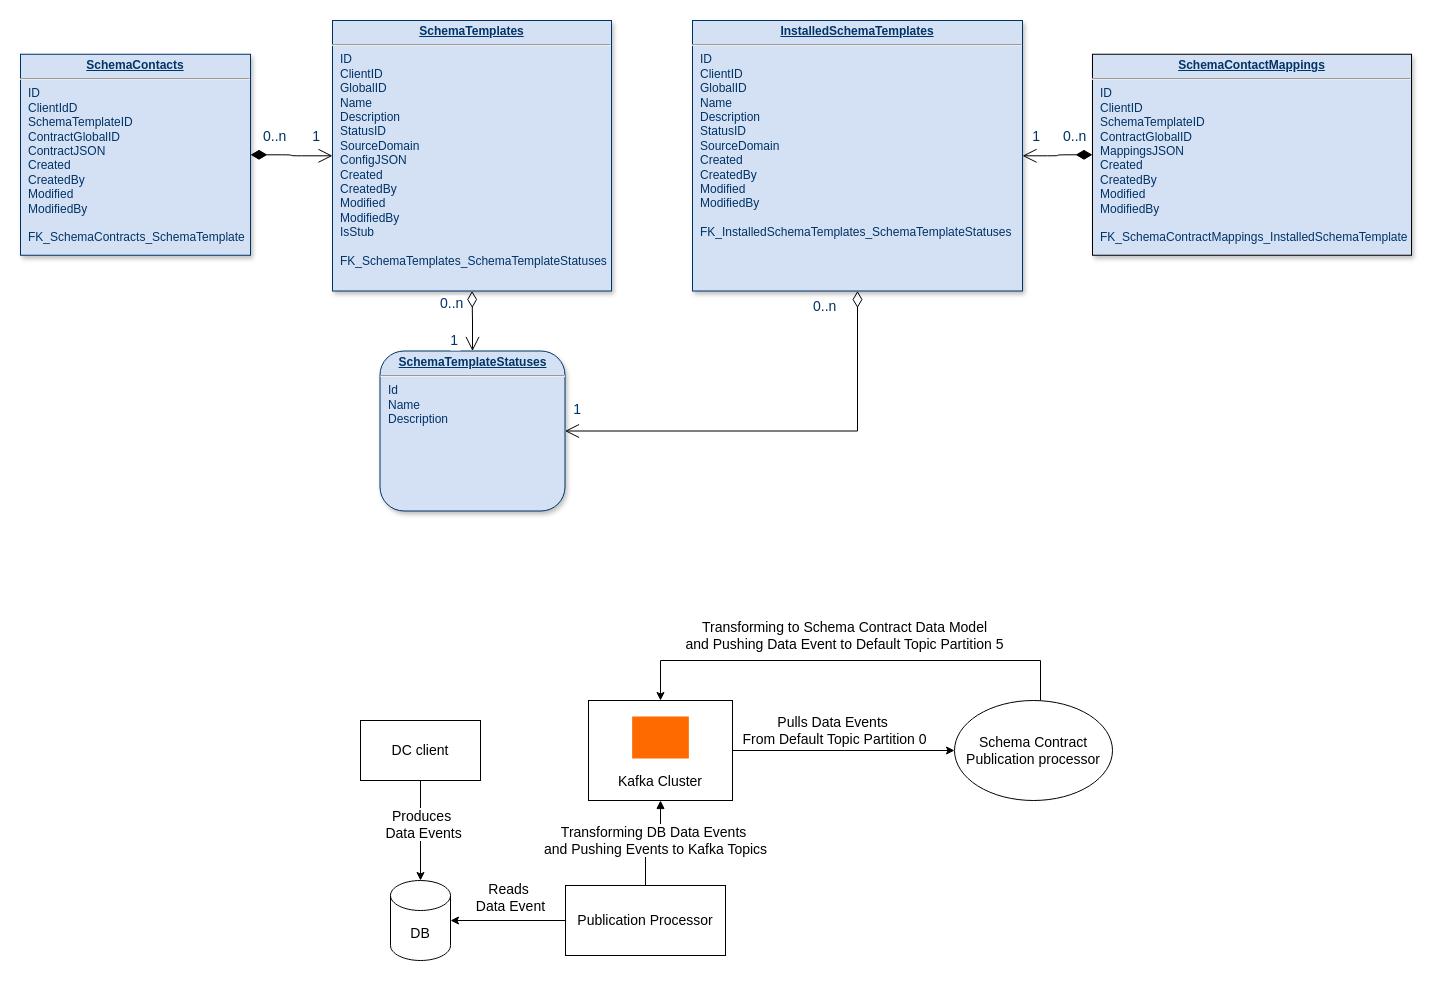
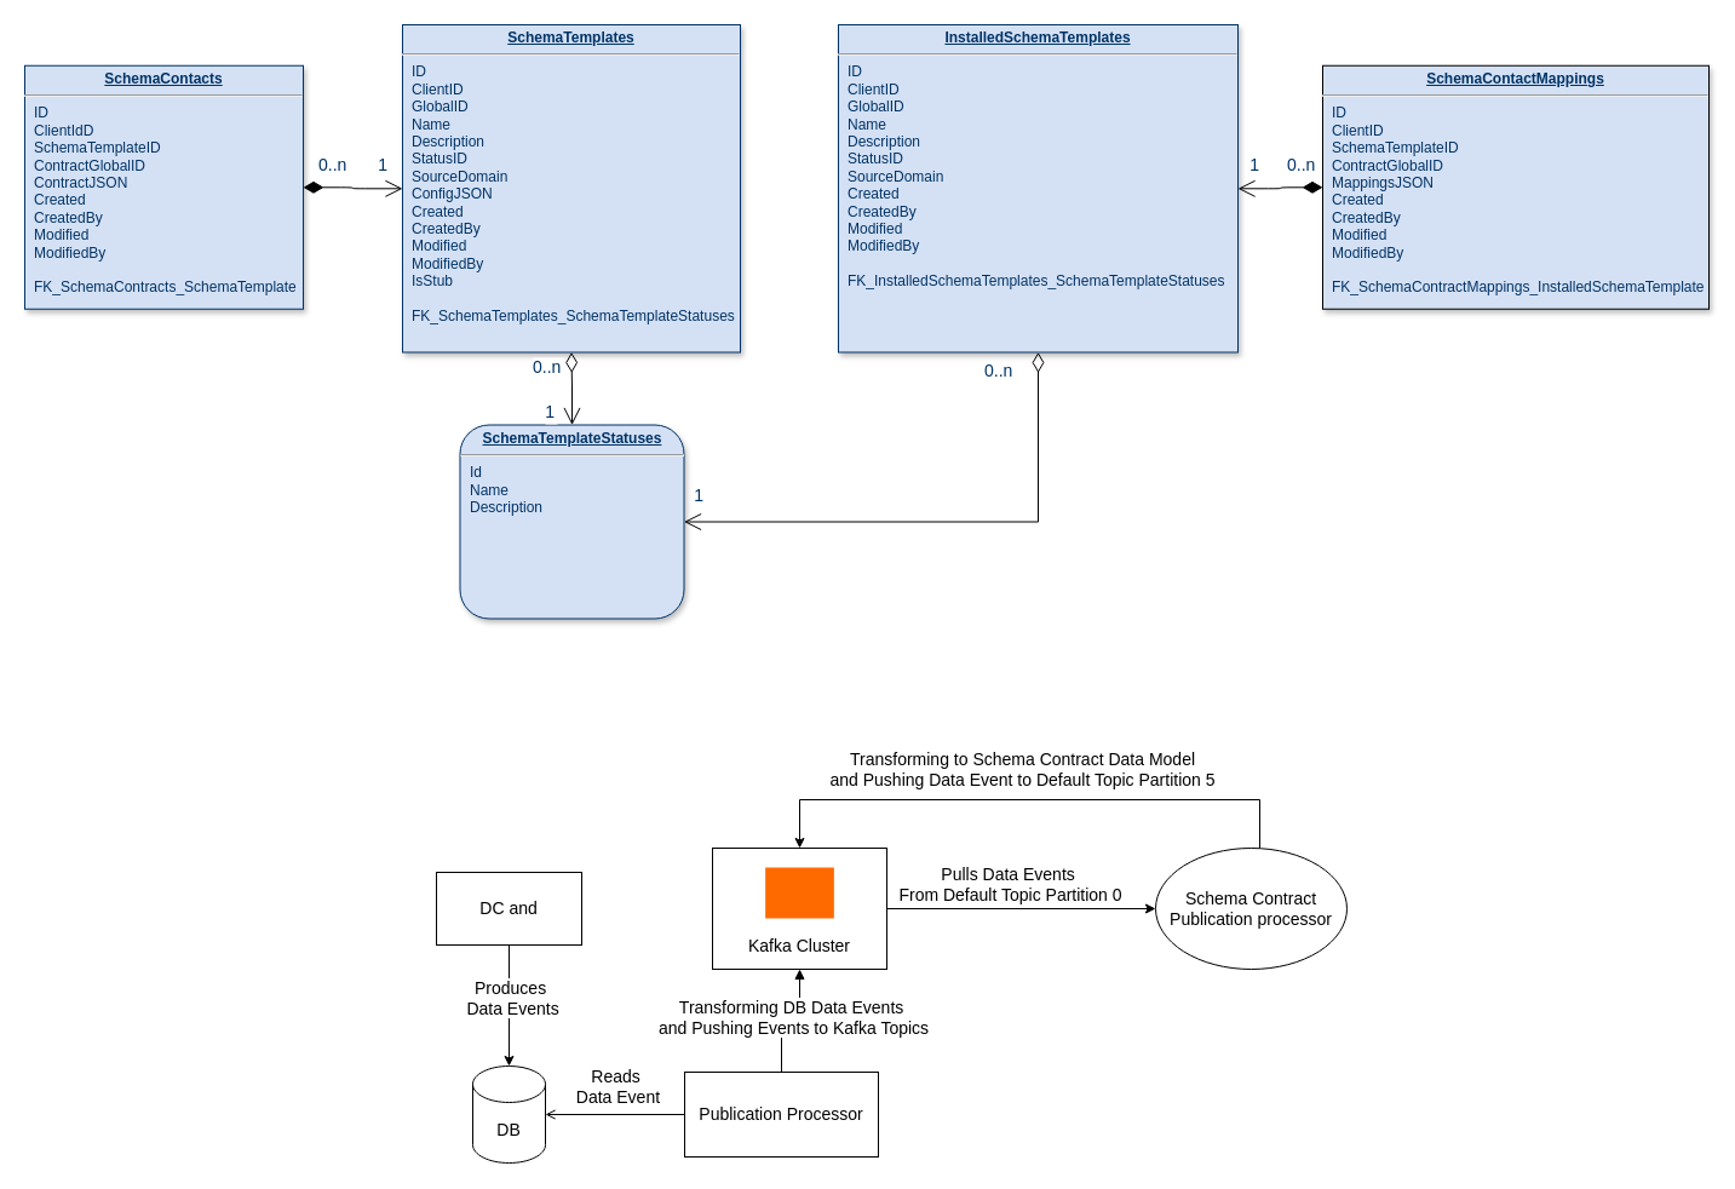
  <mxCell id="0" />
  <mxCell id="1" parent="0" />
  <mxCell id="2" value="" style="edgeStyle=orthogonalEdgeStyle;rounded=1;orthogonalLoop=1;jettySize=auto;html=1;curved=0;startArrow=diamondThin;startFill=1;startSize=14;endSize=12;endArrow=open;endFill=0;" parent="1" source="3" target="4" edge="1"><mxGeometry relative="1" as="geometry" /></mxCell>
  <mxCell id="3" value="&lt;p style=&quot;margin: 0px; margin-top: 4px; text-align: center; text-decoration: underline;&quot;&gt;&lt;strong&gt;SchemaContacts&lt;/strong&gt;&lt;/p&gt;&lt;hr&gt;&lt;p style=&quot;margin: 0px; margin-left: 8px;&quot;&gt;ID&lt;/p&gt;&lt;p style=&quot;margin: 0px; margin-left: 8px;&quot;&gt;&lt;span style=&quot;background-color: transparent; color: light-dark(rgb(0, 51, 102), rgb(161, 205, 249));&quot;&gt;ClientIdD&lt;/span&gt;&lt;/p&gt;&lt;p style=&quot;margin: 0px; margin-left: 8px;&quot;&gt;&lt;span style=&quot;background-color: transparent; color: light-dark(rgb(0, 51, 102), rgb(161, 205, 249));&quot;&gt;SchemaTemplateID&lt;/span&gt;&lt;/p&gt;&lt;p style=&quot;margin: 0px; margin-left: 8px;&quot;&gt;ContractGlobalID&lt;/p&gt;&lt;p style=&quot;margin: 0px; margin-left: 8px;&quot;&gt;ContractJSON&lt;/p&gt;&lt;p style=&quot;margin: 0px; margin-left: 8px;&quot;&gt;Created&lt;/p&gt;&lt;p style=&quot;margin: 0px; margin-left: 8px;&quot;&gt;CreatedBy&lt;/p&gt;&lt;p style=&quot;margin: 0px; margin-left: 8px;&quot;&gt;Modified&lt;/p&gt;&lt;p style=&quot;margin: 0px; margin-left: 8px;&quot;&gt;ModifiedBy&lt;/p&gt;&lt;p style=&quot;margin: 0px; margin-left: 8px;&quot;&gt;&lt;br&gt;&lt;/p&gt;&lt;p style=&quot;margin: 0px; margin-left: 8px;&quot;&gt;FK_SchemaContracts_SchemaTemplate&lt;/p&gt;" style="verticalAlign=top;align=left;overflow=fill;fontSize=12;fontFamily=Helvetica;html=1;strokeColor=#003366;shadow=1;fillColor=#D4E1F5;fontColor=#003366" parent="1" vertex="1"><mxGeometry x="20" y="53.75" width="230" height="201" as="geometry" /></mxCell>
  <mxCell id="4" value="&lt;p style=&quot;margin: 0px; margin-top: 4px; text-align: center; text-decoration: underline;&quot;&gt;&lt;strong&gt;SchemaTemplates&lt;/strong&gt;&lt;/p&gt;&lt;hr&gt;&lt;p style=&quot;margin: 0px; margin-left: 8px;&quot;&gt;ID&lt;/p&gt;&lt;p style=&quot;margin: 0px; margin-left: 8px;&quot;&gt;&lt;span style=&quot;background-color: transparent; color: light-dark(rgb(0, 51, 102), rgb(161, 205, 249));&quot;&gt;ClientID&lt;/span&gt;&lt;/p&gt;&lt;p style=&quot;margin: 0px; margin-left: 8px;&quot;&gt;&lt;span style=&quot;background-color: transparent;&quot;&gt;GlobalID&lt;/span&gt;&lt;/p&gt;&lt;p style=&quot;margin: 0px; margin-left: 8px;&quot;&gt;Name&lt;/p&gt;&lt;p style=&quot;margin: 0px; margin-left: 8px;&quot;&gt;Description&lt;/p&gt;&lt;p style=&quot;margin: 0px; margin-left: 8px;&quot;&gt;StatusID&lt;/p&gt;&lt;p style=&quot;margin: 0px; margin-left: 8px;&quot;&gt;SourceDomain&lt;/p&gt;&lt;p style=&quot;margin: 0px; margin-left: 8px;&quot;&gt;ConfigJSON&lt;/p&gt;&lt;p style=&quot;margin: 0px; margin-left: 8px;&quot;&gt;Created&lt;/p&gt;&lt;p style=&quot;margin: 0px; margin-left: 8px;&quot;&gt;CreatedBy&lt;/p&gt;&lt;p style=&quot;margin: 0px; margin-left: 8px;&quot;&gt;Modified&lt;/p&gt;&lt;p style=&quot;margin: 0px; margin-left: 8px;&quot;&gt;ModifiedBy&lt;/p&gt;&lt;p style=&quot;margin: 0px; margin-left: 8px;&quot;&gt;IsStub&lt;/p&gt;&lt;p style=&quot;margin: 0px; margin-left: 8px;&quot;&gt;&lt;br&gt;&lt;/p&gt;&lt;p style=&quot;margin: 0px; margin-left: 8px;&quot;&gt;FK_SchemaTemplates_SchemaTemplateStatuses&lt;/p&gt;" style="verticalAlign=top;align=left;overflow=fill;fontSize=12;fontFamily=Helvetica;html=1;strokeColor=#003366;shadow=1;fillColor=#D4E1F5;fontColor=#003366;glass=0;rounded=0;" parent="1" vertex="1"><mxGeometry x="332" y="20" width="279" height="270.5" as="geometry" /></mxCell>
  <mxCell id="5" value="0..n" style="resizable=0;align=left;verticalAlign=top;labelBackgroundColor=#ffffff;fontSize=14;strokeColor=#003366;shadow=1;fillColor=#D4E1F5;fontColor=#003366" parent="1" connectable="0" vertex="1"><mxGeometry x="261" y="120.5" as="geometry" /></mxCell>
  <mxCell id="6" value="1" style="resizable=0;align=right;verticalAlign=top;labelBackgroundColor=#ffffff;fontSize=14;strokeColor=#003366;shadow=1;fillColor=#D4E1F5;fontColor=#003366" parent="1" connectable="0" vertex="1"><mxGeometry x="321" y="120.5" as="geometry" /></mxCell>
  <mxCell id="7" value="" style="edgeStyle=orthogonalEdgeStyle;rounded=0;orthogonalLoop=1;jettySize=auto;html=1;endArrow=diamondThin;endFill=0;startArrow=open;startFill=0;endSize=14;startSize=12;" parent="1" source="8" target="4" edge="1"><mxGeometry relative="1" as="geometry" /></mxCell>
  <mxCell id="8" value="&lt;p style=&quot;margin: 4px 0px 0px; text-align: center;&quot;&gt;&lt;b&gt;&lt;u&gt;SchemaTemplateStatuses&lt;/u&gt;&lt;/b&gt;&lt;/p&gt;&lt;hr&gt;&lt;p style=&quot;margin: 0px; margin-left: 8px;&quot;&gt;Id&lt;/p&gt;&lt;p style=&quot;margin: 0px 0px 0px 8px;&quot;&gt;Name&lt;/p&gt;&lt;p style=&quot;margin: 0px 0px 0px 8px;&quot;&gt;Description&lt;/p&gt;" style="verticalAlign=top;align=left;overflow=fill;fontSize=12;fontFamily=Helvetica;html=1;strokeColor=#003366;shadow=1;fillColor=#D4E1F5;fontColor=#003366;rounded=1;" parent="1" vertex="1"><mxGeometry x="379.5" y="350.5" width="185" height="160" as="geometry" /></mxCell>
  <mxCell id="9" value="0..n" style="resizable=0;align=left;verticalAlign=top;labelBackgroundColor=#ffffff;fontSize=14;strokeColor=#003366;shadow=1;fillColor=#D4E1F5;fontColor=#003366" parent="1" connectable="0" vertex="1"><mxGeometry x="438" y="287.5" as="geometry" /></mxCell>
  <mxCell id="10" value="1" style="resizable=0;align=right;verticalAlign=top;labelBackgroundColor=#ffffff;fontSize=14;strokeColor=#003366;shadow=1;fillColor=#D4E1F5;fontColor=#003366" parent="1" connectable="0" vertex="1"><mxGeometry x="459" y="324.5" as="geometry" /></mxCell>
  <mxCell id="11" value="" style="edgeStyle=orthogonalEdgeStyle;rounded=1;orthogonalLoop=1;jettySize=auto;html=1;curved=0;startArrow=diamondThin;startFill=1;startSize=14;endSize=12;endArrow=open;endFill=0;" parent="1" source="12" target="13" edge="1"><mxGeometry relative="1" as="geometry" /></mxCell>
  <mxCell id="12" value="&lt;p style=&quot;margin: 0px; margin-top: 4px; text-align: center; text-decoration: underline;&quot;&gt;&lt;strong&gt;SchemaContactMappings&lt;/strong&gt;&lt;/p&gt;&lt;hr&gt;&lt;p style=&quot;margin: 0px; margin-left: 8px;&quot;&gt;ID&lt;/p&gt;&lt;p style=&quot;margin: 0px; margin-left: 8px;&quot;&gt;&lt;span style=&quot;background-color: transparent; color: light-dark(rgb(0, 51, 102), rgb(161, 205, 249));&quot;&gt;ClientID&lt;/span&gt;&lt;/p&gt;&lt;p style=&quot;margin: 0px; margin-left: 8px;&quot;&gt;SchemaTemplateID&lt;/p&gt;&lt;p style=&quot;margin: 0px; margin-left: 8px;&quot;&gt;ContractGlobalID&lt;/p&gt;&lt;p style=&quot;margin: 0px; margin-left: 8px;&quot;&gt;MappingsJSON&lt;/p&gt;&lt;p style=&quot;margin: 0px; margin-left: 8px;&quot;&gt;Created&lt;/p&gt;&lt;p style=&quot;margin: 0px; margin-left: 8px;&quot;&gt;CreatedBy&lt;/p&gt;&lt;p style=&quot;margin: 0px; margin-left: 8px;&quot;&gt;Modified&lt;/p&gt;&lt;p style=&quot;margin: 0px; margin-left: 8px;&quot;&gt;ModifiedBy&lt;/p&gt;&lt;p style=&quot;margin: 0px; margin-left: 8px;&quot;&gt;&lt;br&gt;&lt;/p&gt;&lt;p style=&quot;margin: 0px; margin-left: 8px;&quot;&gt;FK_SchemaContractMappings_InstalledSchemaTemplate&lt;/p&gt;" style="verticalAlign=top;align=left;overflow=fill;fontSize=12;fontFamily=Helvetica;html=1;strokeColor=default;shadow=1;fillColor=#D4E1F5;fontColor=#003366" parent="1" vertex="1"><mxGeometry x="1092" y="53.75" width="319" height="201" as="geometry" /></mxCell>
  <mxCell id="13" value="&lt;p style=&quot;margin: 0px; margin-top: 4px; text-align: center; text-decoration: underline;&quot;&gt;&lt;strong&gt;InstalledSchemaTemplates&lt;/strong&gt;&lt;/p&gt;&lt;hr&gt;&lt;p style=&quot;margin: 0px; margin-left: 8px;&quot;&gt;ID&lt;/p&gt;&lt;p style=&quot;margin: 0px; margin-left: 8px;&quot;&gt;&lt;span style=&quot;background-color: transparent; color: light-dark(rgb(0, 51, 102), rgb(161, 205, 249));&quot;&gt;ClientID&lt;/span&gt;&lt;/p&gt;&lt;p style=&quot;margin: 0px; margin-left: 8px;&quot;&gt;&lt;span style=&quot;background-color: transparent;&quot;&gt;GlobalID&lt;/span&gt;&lt;/p&gt;&lt;p style=&quot;margin: 0px; margin-left: 8px;&quot;&gt;Name&lt;/p&gt;&lt;p style=&quot;margin: 0px; margin-left: 8px;&quot;&gt;Description&lt;/p&gt;&lt;p style=&quot;margin: 0px; margin-left: 8px;&quot;&gt;StatusID&lt;/p&gt;&lt;p style=&quot;margin: 0px; margin-left: 8px;&quot;&gt;SourceDomain&lt;/p&gt;&lt;p style=&quot;margin: 0px; margin-left: 8px;&quot;&gt;Created&lt;/p&gt;&lt;p style=&quot;margin: 0px; margin-left: 8px;&quot;&gt;CreatedBy&lt;/p&gt;&lt;p style=&quot;margin: 0px; margin-left: 8px;&quot;&gt;Modified&lt;/p&gt;&lt;p style=&quot;margin: 0px; margin-left: 8px;&quot;&gt;ModifiedBy&lt;/p&gt;&lt;p style=&quot;margin: 0px; margin-left: 8px;&quot;&gt;&lt;br&gt;&lt;/p&gt;&lt;p style=&quot;margin: 0px; margin-left: 8px;&quot;&gt;FK_InstalledSchemaTemplates_SchemaTemplateStatuses&lt;/p&gt;" style="verticalAlign=top;align=left;overflow=fill;fontSize=12;fontFamily=Helvetica;html=1;strokeColor=#003366;shadow=1;fillColor=#D4E1F5;fontColor=#003366;glass=0;rounded=0;" parent="1" vertex="1"><mxGeometry x="692" y="20" width="330" height="270.5" as="geometry" /></mxCell>
  <mxCell id="14" value="0..n" style="resizable=0;align=left;verticalAlign=top;labelBackgroundColor=#ffffff;fontSize=14;strokeColor=#003366;shadow=1;fillColor=#D4E1F5;fontColor=#003366" parent="1" connectable="0" vertex="1"><mxGeometry x="1061" y="120.5" as="geometry" /></mxCell>
  <mxCell id="15" value="1" style="resizable=0;align=right;verticalAlign=top;labelBackgroundColor=#ffffff;fontSize=14;strokeColor=#003366;shadow=1;fillColor=#D4E1F5;fontColor=#003366" parent="1" connectable="0" vertex="1"><mxGeometry x="1041" y="120.5" as="geometry" /></mxCell>
  <mxCell id="16" value="" style="edgeStyle=orthogonalEdgeStyle;rounded=0;orthogonalLoop=1;jettySize=auto;html=1;endArrow=diamondThin;endFill=0;startArrow=open;startFill=0;endSize=14;startSize=12;exitX=1;exitY=0.5;exitDx=0;exitDy=0;" parent="1" source="8" target="13" edge="1"><mxGeometry relative="1" as="geometry" /></mxCell>
  <mxCell id="17" value="0..n" style="resizable=0;align=left;verticalAlign=top;labelBackgroundColor=#ffffff;fontSize=14;strokeColor=#003366;shadow=1;fillColor=#D4E1F5;fontColor=#003366" parent="1" connectable="0" vertex="1"><mxGeometry x="811" y="290.5" as="geometry" /></mxCell>
  <mxCell id="18" value="1" style="resizable=0;align=right;verticalAlign=top;labelBackgroundColor=#ffffff;fontSize=14;strokeColor=#003366;shadow=1;fillColor=#D4E1F5;fontColor=#003366" parent="1" connectable="0" vertex="1"><mxGeometry x="582.08" y="393.5" as="geometry" /></mxCell>
  <mxCell id="19" value="" style="edgeStyle=orthogonalEdgeStyle;rounded=0;orthogonalLoop=1;jettySize=auto;html=1;" edge="1" parent="1" source="21" target="22"><mxGeometry relative="1" as="geometry" /></mxCell>
  <mxCell id="20" value="Produces&amp;nbsp;&lt;div&gt;Data Events&lt;/div&gt;" style="edgeLabel;html=1;align=center;verticalAlign=middle;resizable=0;points=[];fontSize=14;container=0;" vertex="1" connectable="0" parent="19"><mxGeometry x="-0.135" relative="1" as="geometry"><mxPoint x="2" as="offset" /></mxGeometry></mxCell>
- <mxCell id="21" value="&lt;font style=&quot;font-size: 14px;&quot;&gt;DC client&lt;/font&gt;" style="rounded=0;whiteSpace=wrap;html=1;container=0;" vertex="1" parent="1"><mxGeometry x="360" y="720" width="120" height="60" as="geometry" /></mxCell>
+ <mxCell id="21" value="&lt;font style=&quot;font-size: 14px;&quot;&gt;DC and&lt;/font&gt;" style="rounded=0;whiteSpace=wrap;html=1;container=0;" vertex="1" parent="1"><mxGeometry x="360" y="720" width="120" height="60" as="geometry" /></mxCell>
  <mxCell id="22" value="&lt;font style=&quot;font-size: 14px;&quot;&gt;DB&lt;/font&gt;" style="shape=cylinder3;whiteSpace=wrap;html=1;boundedLbl=1;backgroundOutline=1;size=15;container=0;" vertex="1" parent="1"><mxGeometry x="390" y="880" width="60" height="80" as="geometry" /></mxCell>
- <mxCell id="23" value="" style="edgeStyle=orthogonalEdgeStyle;rounded=0;orthogonalLoop=1;jettySize=auto;html=1;" edge="1" parent="1" source="27" target="22"><mxGeometry relative="1" as="geometry" /></mxCell>
+ <mxCell id="23" value="" style="edgeStyle=orthogonalEdgeStyle;rounded=0;orthogonalLoop=1;jettySize=auto;html=1;endArrow=open;" edge="1" parent="1" source="27" target="22"><mxGeometry relative="1" as="geometry" /></mxCell>
  <mxCell id="24" value="Reads&lt;div&gt;&amp;nbsp;Data Event&lt;/div&gt;" style="edgeLabel;html=1;align=center;verticalAlign=middle;resizable=0;points=[];fontSize=14;container=0;" vertex="1" connectable="0" parent="23"><mxGeometry x="-0.033" y="3" relative="1" as="geometry"><mxPoint x="-2" y="-27" as="offset" /></mxGeometry></mxCell>
  <mxCell id="25" value="" style="edgeStyle=orthogonalEdgeStyle;rounded=0;orthogonalLoop=1;jettySize=auto;html=1;endArrow=block;endFill=1;entryX=0.5;entryY=1;entryDx=0;entryDy=0;" edge="1" parent="1" source="27" target="33"><mxGeometry relative="1" as="geometry" /></mxCell>
  <mxCell id="26" value="Transforming DB Data Events&amp;nbsp;&lt;div&gt;and Pushing Events to Kafka Topics&lt;/div&gt;" style="edgeLabel;html=1;align=center;verticalAlign=middle;resizable=0;points=[];fontSize=14;container=0;" vertex="1" connectable="0" parent="25"><mxGeometry x="0.04" y="3" relative="1" as="geometry"><mxPoint as="offset" /></mxGeometry></mxCell>
  <mxCell id="27" value="&lt;font style=&quot;font-size: 14px;&quot;&gt;Publication Processor&lt;/font&gt;" style="rounded=0;whiteSpace=wrap;html=1;container=0;" vertex="1" parent="1"><mxGeometry x="565" y="885" width="160" height="70" as="geometry" /></mxCell>
  <mxCell id="28" style="edgeStyle=orthogonalEdgeStyle;rounded=0;orthogonalLoop=1;jettySize=auto;html=1;entryX=0.5;entryY=0;entryDx=0;entryDy=0;" edge="1" parent="1" source="30" target="33"><mxGeometry relative="1" as="geometry"><Array as="points"><mxPoint x="1040" y="660" /><mxPoint x="660" y="660" /></Array></mxGeometry></mxCell>
  <mxCell id="29" value="&lt;font style=&quot;font-size: 14px;&quot;&gt;Transforming to Schema Contract Data Model&lt;/font&gt;&lt;div&gt;&lt;font style=&quot;font-size: 14px;&quot;&gt;&amp;nbsp;and Pushing Data Event to Default Topic Partition 5&amp;nbsp;&lt;/font&gt;&lt;/div&gt;" style="edgeLabel;html=1;align=center;verticalAlign=middle;resizable=0;points=[];container=0;" vertex="1" connectable="0" parent="28"><mxGeometry x="0.032" y="-3" relative="1" as="geometry"><mxPoint y="-23" as="offset" /></mxGeometry></mxCell>
  <mxCell id="30" value="&lt;font style=&quot;font-size: 14px;&quot;&gt;Schema Contract Publication processor&lt;/font&gt;" style="ellipse;whiteSpace=wrap;html=1;container=0;" vertex="1" parent="1"><mxGeometry x="954" y="700" width="158" height="100" as="geometry" /></mxCell>
  <mxCell id="31" value="" style="edgeStyle=orthogonalEdgeStyle;rounded=0;orthogonalLoop=1;jettySize=auto;html=1;" edge="1" parent="1" source="33" target="30"><mxGeometry relative="1" as="geometry" /></mxCell>
  <mxCell id="32" value="&lt;font style=&quot;font-size: 14px;&quot;&gt;Pulls Data Events&amp;nbsp;&lt;/font&gt;&lt;div&gt;&lt;font style=&quot;font-size: 14px;&quot;&gt;From Default Topic Partition 0&lt;/font&gt;&lt;/div&gt;" style="edgeLabel;html=1;align=center;verticalAlign=middle;resizable=0;points=[];container=0;" vertex="1" connectable="0" parent="31"><mxGeometry x="-0.089" y="2" relative="1" as="geometry"><mxPoint y="-19" as="offset" /></mxGeometry></mxCell>
  <mxCell id="33" value="Kafka Cluster" style="rounded=0;whiteSpace=wrap;html=1;container=0;verticalAlign=bottom;spacingBottom=8;fontSize=14;" vertex="1" parent="1"><mxGeometry x="588" y="700" width="144" height="100" as="geometry" /></mxCell>
  <mxCell id="34" value="" style="points=[];aspect=fixed;html=1;align=center;shadow=0;dashed=0;fillColor=#FF6A00;strokeColor=none;shape=mxgraph.alibaba_cloud.kafka;container=0;" vertex="1" parent="1"><mxGeometry x="631.65" y="716" width="56.7" height="42" as="geometry" /></mxCell>
